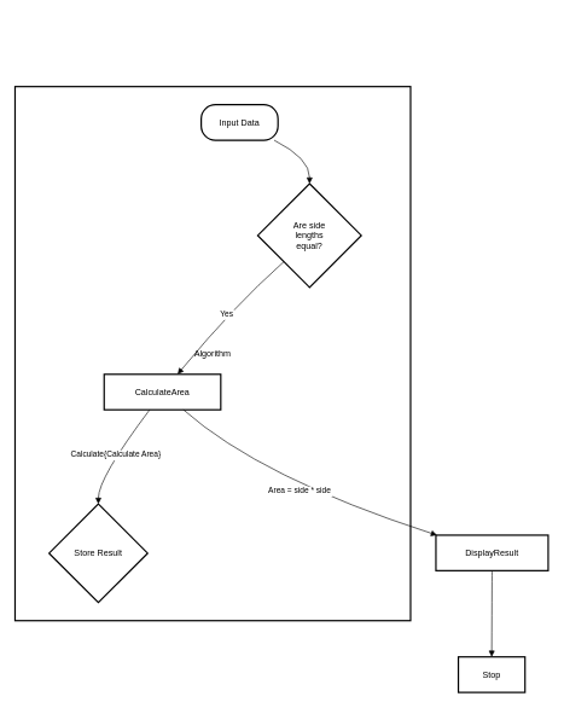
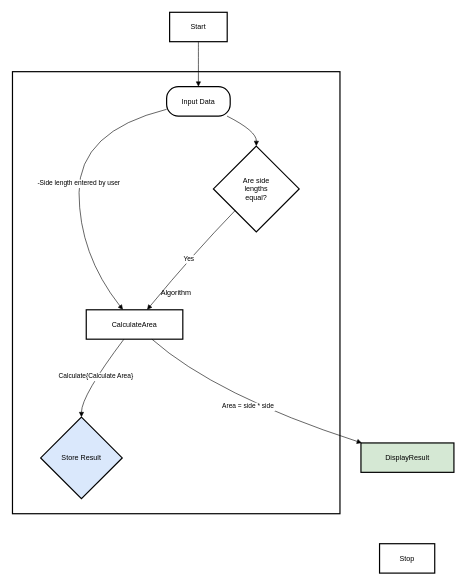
  <mxCell id="0" />
  <mxCell id="1" parent="0" />
  <mxCell id="2" value="Algorithm" style="whiteSpace=wrap;strokeWidth=2;" vertex="1" parent="1"><mxGeometry x="20" y="119" width="546" height="737" as="geometry" /></mxCell>
+ <mxCell id="3" value="Start" style="whiteSpace=wrap;strokeWidth=2;" vertex="1" parent="1"><mxGeometry x="282" y="20" width="96" height="49" as="geometry" /></mxCell>
  <mxCell id="4" value="Input Data" style="rounded=1;arcSize=40;strokeWidth=2" vertex="1" parent="1"><mxGeometry x="277" y="144" width="106" height="49" as="geometry" /></mxCell>
  <mxCell id="5" value="CalculateArea" style="whiteSpace=wrap;strokeWidth=2;" vertex="1" parent="1"><mxGeometry x="143" y="516" width="161" height="49" as="geometry" /></mxCell>
- <mxCell id="6" value="DisplayResult" style="whiteSpace=wrap;strokeWidth=2;" vertex="1" parent="1"><mxGeometry x="601" y="738" width="155" height="49" as="geometry" /></mxCell>
+ <mxCell id="6" value="DisplayResult" style="whiteSpace=wrap;strokeWidth=2;fillColor=#d5e8d4;" vertex="1" parent="1"><mxGeometry x="601" y="738" width="155" height="49" as="geometry" /></mxCell>
  <mxCell id="7" value="Stop" style="whiteSpace=wrap;strokeWidth=2;" vertex="1" parent="1"><mxGeometry x="632" y="906" width="92" height="49" as="geometry" /></mxCell>
- <mxCell id="8" value="Are side &#10; lengths &#10; equal?" style="rhombus;strokeWidth=2;whiteSpace=wrap;" vertex="1" parent="1"><mxGeometry x="355" y="253" width="143" height="143" as="geometry" /></mxCell>
- <mxCell id="9" value="Store Result" style="rhombus;strokeWidth=2;whiteSpace=wrap;" vertex="1" parent="1"><mxGeometry x="67" y="695" width="136" height="136" as="geometry" /></mxCell>
+ <mxCell id="8" value="Are side &#10; lengths &#10; equal?" style="rhombus;strokeWidth=2;whiteSpace=wrap;" vertex="1" parent="1"><mxGeometry x="355" y="243" width="143" height="143" as="geometry" /></mxCell>
+ <mxCell id="9" value="Store Result" style="rhombus;strokeWidth=2;whiteSpace=wrap;fillColor=#dae8fc;" vertex="1" parent="1"><mxGeometry x="67" y="695" width="136" height="136" as="geometry" /></mxCell>
+ <mxCell id="10" value="" style="curved=1;startArrow=none;endArrow=block;exitX=0.5;exitY=1;entryX=0.5;entryY=0;" edge="1" parent="1" source="3" target="4"><mxGeometry relative="1" as="geometry"><Array as="points" /></mxGeometry></mxCell>
+ <mxCell id="11" value="-Side length entered by user" style="curved=1;startArrow=none;endArrow=block;exitX=0;exitY=0.77;entryX=0.38;entryY=0;" edge="1" parent="1" source="4" target="5"><mxGeometry relative="1" as="geometry"><Array as="points"><mxPoint x="131" y="218" /><mxPoint x="131" y="423" /></Array></mxGeometry></mxCell>
  <mxCell id="12" value="Area = side * side" style="curved=1;startArrow=none;endArrow=block;exitX=0.68;exitY=1;entryX=0.02;entryY=0.01;" edge="1" parent="1" source="5" target="6"><mxGeometry relative="1" as="geometry"><Array as="points"><mxPoint x="359" y="659" /></Array></mxGeometry></mxCell>
- <mxCell id="13" value="" style="curved=1;startArrow=none;endArrow=block;exitX=0.5;exitY=1.01;entryX=0.5;entryY=0;" edge="1" parent="1" source="6" target="7"><mxGeometry relative="1" as="geometry"><Array as="points" /></mxGeometry></mxCell>
  <mxCell id="14" value="" style="curved=1;startArrow=none;endArrow=block;exitX=0.95;exitY=1;entryX=0.5;entryY=0;" edge="1" parent="1" source="4" target="8"><mxGeometry relative="1" as="geometry"><Array as="points"><mxPoint x="427" y="218" /></Array></mxGeometry></mxCell>
  <mxCell id="15" value="Yes" style="curved=1;startArrow=none;endArrow=block;exitX=0.01;exitY=1;entryX=0.63;entryY=0;" edge="1" parent="1" source="8" target="5"><mxGeometry relative="1" as="geometry"><Array as="points"><mxPoint x="321" y="423" /></Array></mxGeometry></mxCell>
  <mxCell id="16" value="Calculate{Calculate Area}" style="curved=1;startArrow=none;endArrow=block;exitX=0.39;exitY=1;entryX=0.5;entryY=0;" edge="1" parent="1" source="5" target="9"><mxGeometry relative="1" as="geometry"><Array as="points"><mxPoint x="135" y="659" /></Array></mxGeometry></mxCell>
